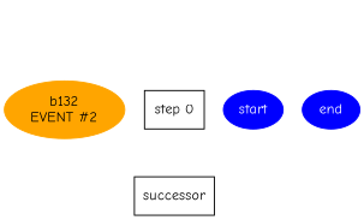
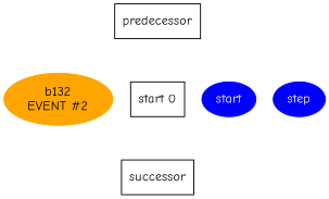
  digraph {
    fontname="Comic Neue"
    node [fontname="Comic Neue"]
    edge [style=invis weight=9000 fontname="Comic Neue"]
    n1 [color=orange fontcolor=black label="b132\nEVENT #2" style=filled]
-   n2 [label="step 0" shape=box]
+   n2 [label="start 0" shape=box]
    n3 [color=blue fontcolor=white label=start style=filled]
-   n4 [color=blue fontcolor=white label=end style=filled]
+   n4 [color=blue fontcolor=white label=step style=filled]
    n5 [label=successor shape=box]
+   n6 [label=predecessor shape=box]
    subgraph sub_1 {
      rank=same
      n1
      n2
    }
    subgraph sub_2 {
      rank=same
      n2
      n3
    }
    subgraph sub_3 {
      rank=same
      n2
      n4
    }
    n2 -> n5
+   n6 -> n2
  }
